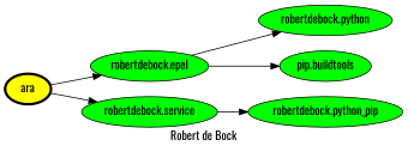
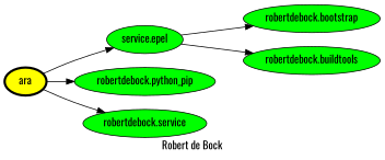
  digraph {
    fontname=Oswald
    label="Robert de Bock"
    rankdir=LR
    node [fillcolor=green fontname=Oswald style=filled]
    edge [fontname=Oswald]
    ara [fillcolor=yellow penwidth=3]
-   "robertdebock.epel"
+   "robertdebock.epel" [label="service.epel"]
    "robertdebock.python_pip"
    "robertdebock.service"
-   "robertdebock.bootstrap" [label="robertdebock.python"]
-   "robertdebock.buildtools" [label="pip.buildtools"]
+   "robertdebock.bootstrap"
+   "robertdebock.buildtools"
    ara -> "robertdebock.epel"
-   "robertdebock.service" -> "robertdebock.python_pip"
+   ara -> "robertdebock.python_pip"
    ara -> "robertdebock.service"
    "robertdebock.epel" -> "robertdebock.bootstrap"
    "robertdebock.epel" -> "robertdebock.buildtools"
  }
